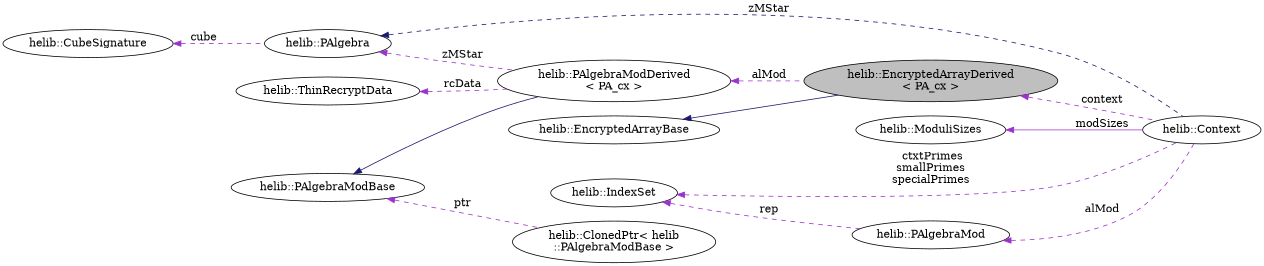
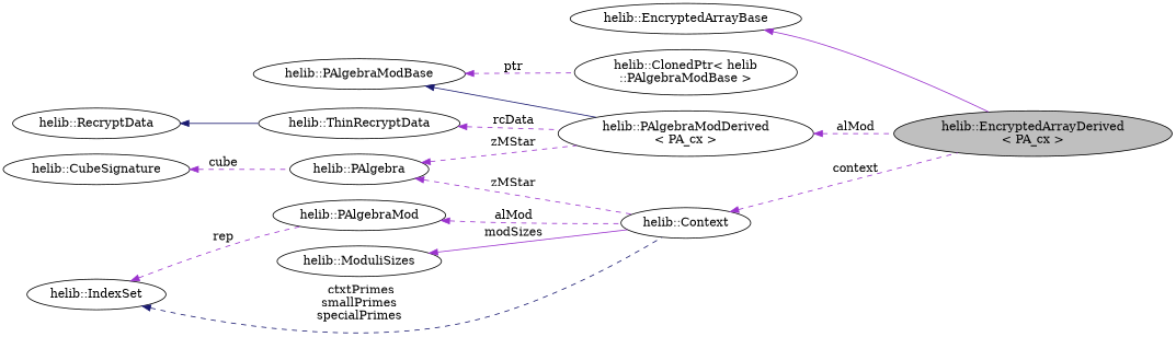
  digraph {
    rankdir=LR
    node [color=black fillcolor=white style=filled]
    edge [color=darkorchid3 dir=back style=dashed]
    n1 [fillcolor=grey75 fontcolor=black label="helib::EncryptedArrayDerived\l\< PA_cx \>"]
    n2 [label="helib::EncryptedArrayBase"]
    n3 [label="helib::PAlgebraModDerived\l\< PA_cx \>"]
    n4 [label="helib::PAlgebraModBase"]
    n5 [label="helib::ClonedPtr\< helib\l::PAlgebraModBase \>"]
    n6 [label="helib::PAlgebra"]
    n7 [label="helib::Context"]
    n8 [label="helib::CubeSignature"]
    n9 [label="helib::ModuliSizes"]
    n10 [label="helib::ThinRecryptData"]
+   n11 [label="helib::RecryptData"]
    n12 [label="helib::IndexSet"]
    n13 [label="helib::PAlgebraMod"]
-   n2 -> n1 [color=midnightblue style=solid]
+   n2 -> n1 [style=solid]
    n3 -> n1 [label=" alMod"]
    n4 -> n3 [color=midnightblue style=solid]
    n4 -> n5 [label=" ptr"]
    n6 -> n3 [label=" zMStar"]
-   n6 -> n7 [color=midnightblue label=" zMStar"]
-   n1 -> n7 [label=" context"]
+   n6 -> n7 [label=" zMStar"]
+   n7 -> n1 [label=" context"]
    n8 -> n6 [label=" cube"]
    n9 -> n7 [label=" modSizes" style=solid]
    n10 -> n3 [label=" rcData"]
-   n12 -> n7 [label=" ctxtPrimes\nsmallPrimes\nspecialPrimes"]
+   n11 -> n10 [color=midnightblue style=solid]
+   n12 -> n7 [color=midnightblue label=" ctxtPrimes\nsmallPrimes\nspecialPrimes"]
    n12 -> n13 [label=" rep"]
    n13 -> n7 [label=" alMod"]
  }
